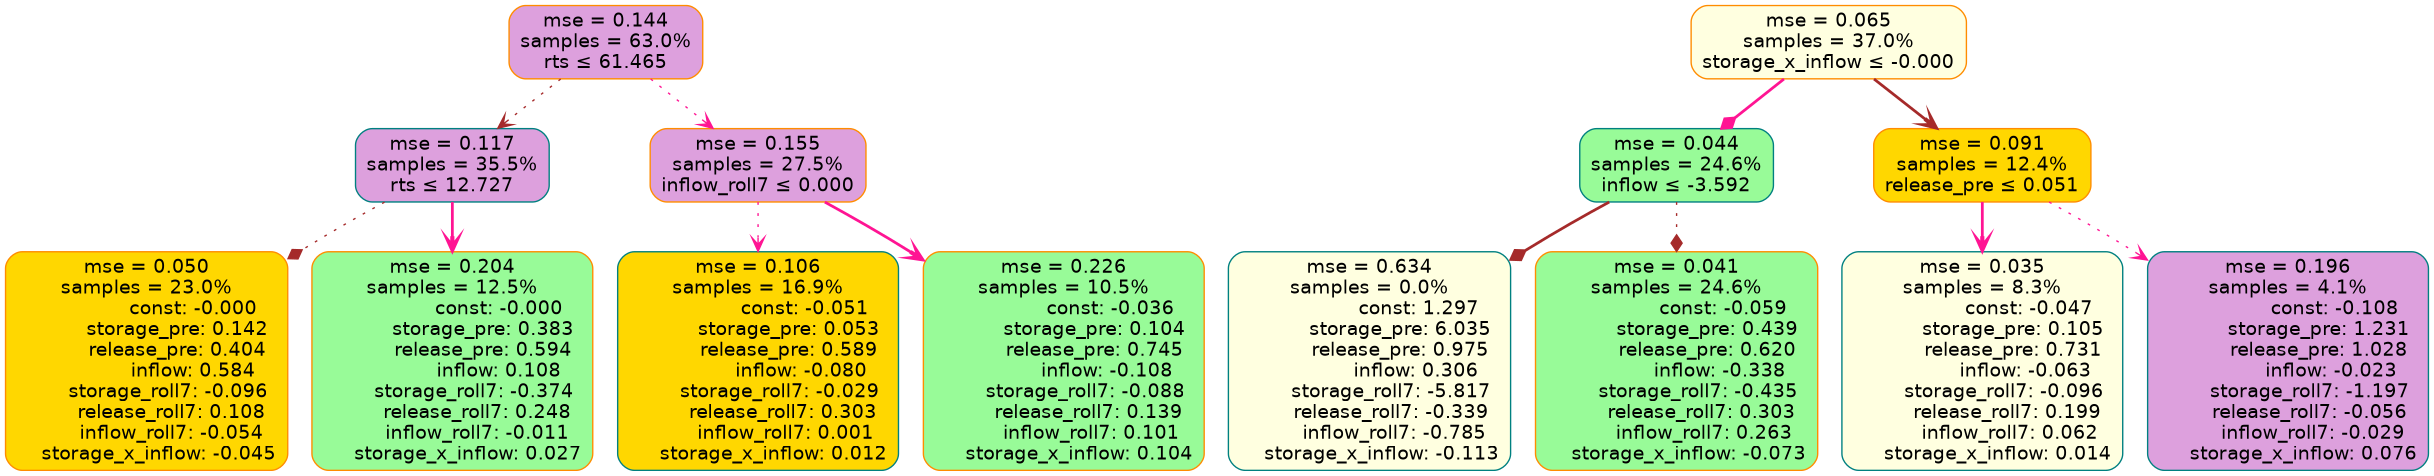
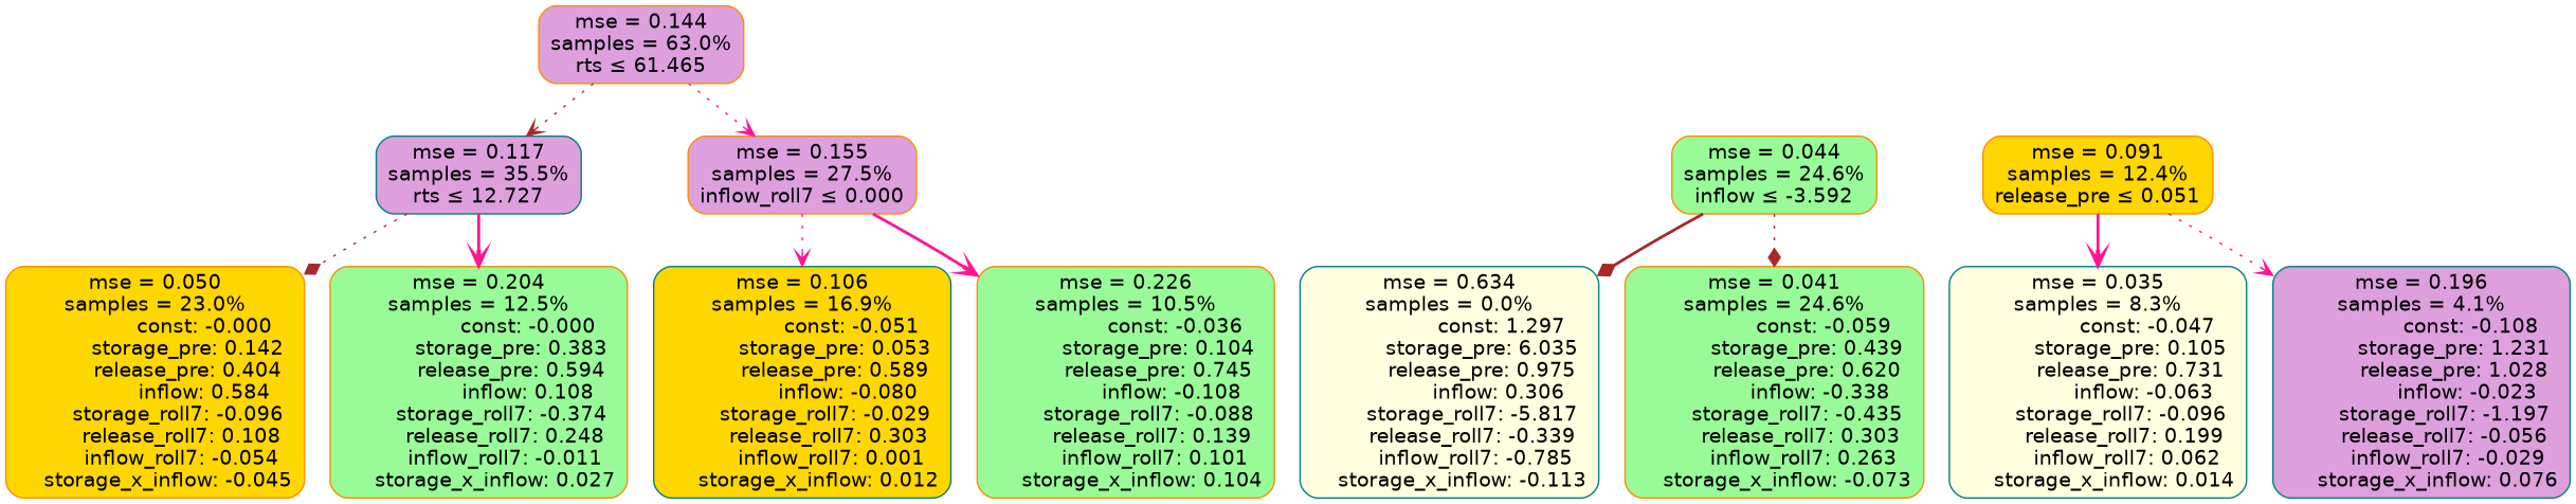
  digraph {
    node [color=darkorange fillcolor=plum fontname=helvetica shape=rectangle style="filled, rounded"]
    edge [arrowhead=vee color=deeppink fontname=helvetica style=dotted]
    n1 [label="mse = 0.144\nsamples = 63.0%\nrts &le; 61.465"]
    n2 [color=teal label="mse = 0.117\nsamples = 35.5%\nrts &le; 12.727"]
    n3 [label="mse = 0.155\nsamples = 27.5%\ninflow_roll7 &le; 0.000"]
-   n4 [fillcolor=lightyellow label="mse = 0.065\nsamples = 37.0%\nstorage_x_inflow &le; -0.000"]
-   n5 [color=teal fillcolor=palegreen label="mse = 0.044\nsamples = 24.6%\ninflow &le; -3.592"]
+   n5 [fillcolor=palegreen label="mse = 0.044\nsamples = 24.6%\ninflow &le; -3.592"]
    n6 [fillcolor=gold label="mse = 0.091\nsamples = 12.4%\nrelease_pre &le; 0.051"]
    n7 [fillcolor=gold label="mse = 0.050\nsamples = 23.0%\n               const: -0.000\n          storage_pre: 0.142\n          release_pre: 0.404\n               inflow: 0.584\n       storage_roll7: -0.096\n        release_roll7: 0.108\n        inflow_roll7: -0.054\n    storage_x_inflow: -0.045"]
    n8 [fillcolor=palegreen label="mse = 0.204\nsamples = 12.5%\n               const: -0.000\n          storage_pre: 0.383\n          release_pre: 0.594\n               inflow: 0.108\n       storage_roll7: -0.374\n        release_roll7: 0.248\n        inflow_roll7: -0.011\n     storage_x_inflow: 0.027"]
    n9 [color=teal fillcolor=gold label="mse = 0.106\nsamples = 16.9%\n               const: -0.051\n          storage_pre: 0.053\n          release_pre: 0.589\n              inflow: -0.080\n       storage_roll7: -0.029\n        release_roll7: 0.303\n         inflow_roll7: 0.001\n     storage_x_inflow: 0.012"]
    n10 [fillcolor=palegreen label="mse = 0.226\nsamples = 10.5%\n               const: -0.036\n          storage_pre: 0.104\n          release_pre: 0.745\n              inflow: -0.108\n       storage_roll7: -0.088\n        release_roll7: 0.139\n         inflow_roll7: 0.101\n     storage_x_inflow: 0.104"]
    n11 [color=teal fillcolor=lightyellow label="mse = 0.634\nsamples = 0.0%\n                const: 1.297\n          storage_pre: 6.035\n          release_pre: 0.975\n               inflow: 0.306\n       storage_roll7: -5.817\n       release_roll7: -0.339\n        inflow_roll7: -0.785\n    storage_x_inflow: -0.113"]
    n12 [fillcolor=palegreen label="mse = 0.041\nsamples = 24.6%\n               const: -0.059\n          storage_pre: 0.439\n          release_pre: 0.620\n              inflow: -0.338\n       storage_roll7: -0.435\n        release_roll7: 0.303\n         inflow_roll7: 0.263\n    storage_x_inflow: -0.073"]
    n13 [color=teal fillcolor=lightyellow label="mse = 0.035\nsamples = 8.3%\n               const: -0.047\n          storage_pre: 0.105\n          release_pre: 0.731\n              inflow: -0.063\n       storage_roll7: -0.096\n        release_roll7: 0.199\n         inflow_roll7: 0.062\n     storage_x_inflow: 0.014"]
    n14 [color=teal label="mse = 0.196\nsamples = 4.1%\n               const: -0.108\n          storage_pre: 1.231\n          release_pre: 1.028\n              inflow: -0.023\n       storage_roll7: -1.197\n       release_roll7: -0.056\n        inflow_roll7: -0.029\n     storage_x_inflow: 0.076"]
    n1 -> n2 [color=brown]
    n1 -> n3
    n2 -> n7 [arrowhead=diamond color=brown]
    n2 -> n8 [style=bold]
    n3 -> n9
    n3 -> n10 [style=bold]
-   n4 -> n5 [arrowhead=diamond style=bold]
-   n4 -> n6 [color=brown style=bold]
    n5 -> n11 [arrowhead=diamond color=brown style=bold]
    n5 -> n12 [arrowhead=diamond color=brown]
    n6 -> n13 [style=bold]
    n6 -> n14
  }
